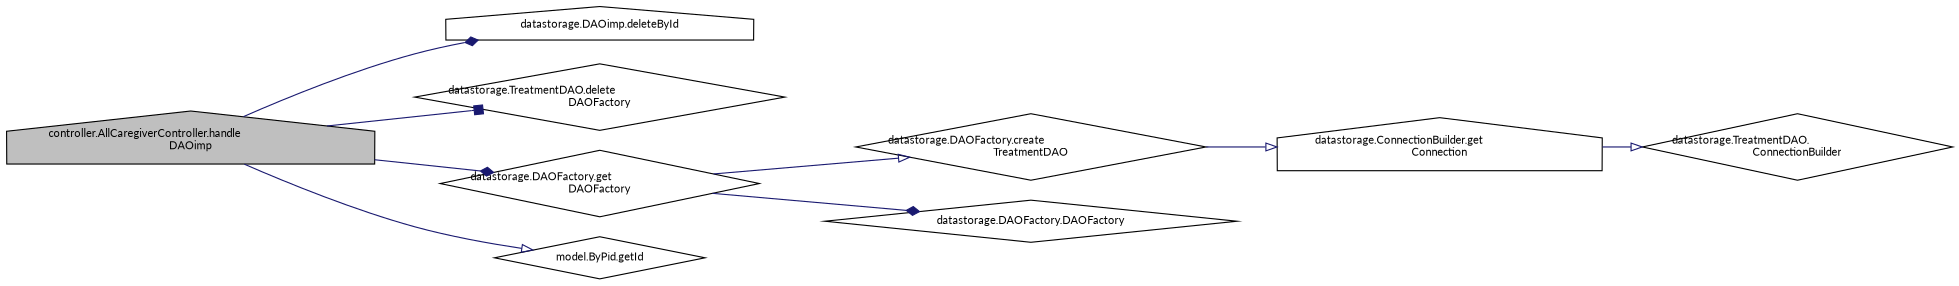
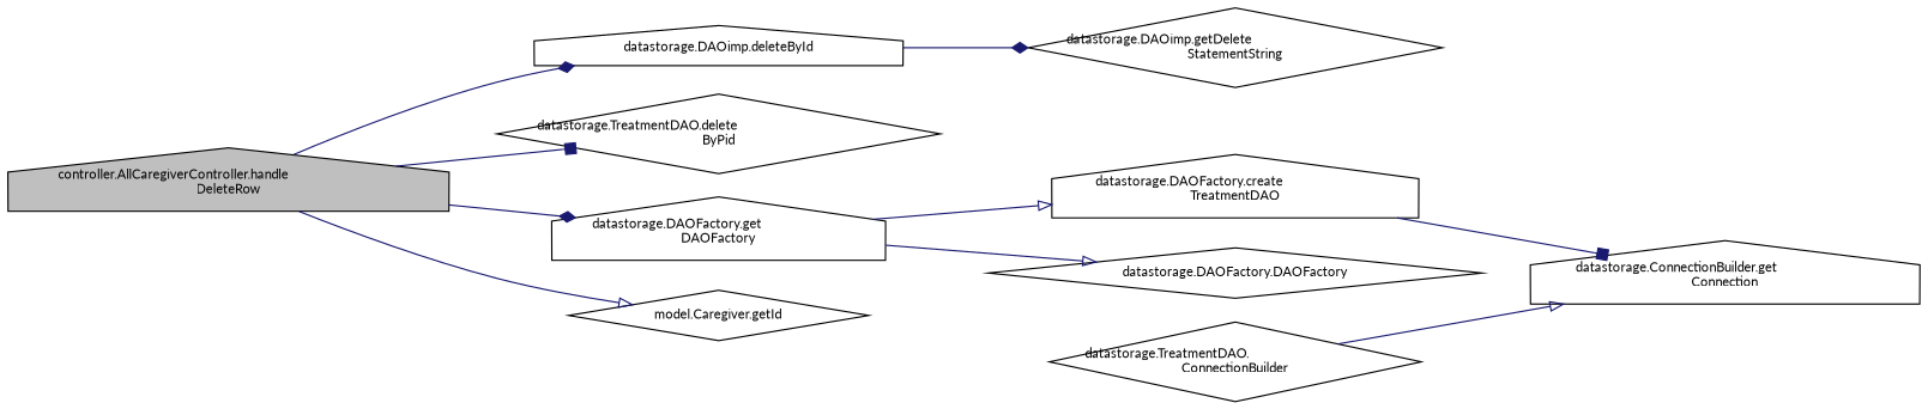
  digraph {
    fontname=Lato
    rankdir=LR
    node [color=black fillcolor=white fontname=Lato fontsize=10 shape=diamond style=filled]
    edge [arrowhead=onormal color=midnightblue fontname=Lato fontsize=10 labelfontname=Helvetica labelfontsize=10 style=solid]
-   n1 [fillcolor=grey75 fontcolor=black height=0.2 label="controller.AllCaregiverController.handle\lDAOimp" shape=house width=0.4]
+   n1 [fillcolor=grey75 fontcolor=black height=0.2 label="controller.AllCaregiverController.handle\lDeleteRow" shape=house width=0.4]
    n2 [height=0.2 label="datastorage.DAOimp.deleteById" shape=house width=0.4]
-   n3 [height=0.2 label="datastorage.TreatmentDAO.delete\lDAOFactory" width=0.4]
-   n4 [height=0.2 label="datastorage.DAOFactory.get\lDAOFactory" width=0.4]
-   n5 [height=0.2 label="model.ByPid.getId" width=0.4]
-   n6 [height=0.2 label="datastorage.DAOFactory.create\lTreatmentDAO" width=0.4]
+   n3 [height=0.2 label="datastorage.TreatmentDAO.delete\lByPid" width=0.4]
+   n4 [height=0.2 label="datastorage.DAOFactory.get\lDAOFactory" shape=house width=0.4]
+   n5 [height=0.2 label="model.Caregiver.getId" width=0.4]
+   n6 [height=0.2 label="datastorage.DAOFactory.create\lTreatmentDAO" shape=house width=0.4]
    n7 [height=0.2 label="datastorage.ConnectionBuilder.get\lConnection" shape=house width=0.4]
+   n8 [height=0.2 label="datastorage.DAOimp.getDelete\lStatementString" width=0.4]
    n9 [height=0.2 label="datastorage.DAOFactory.DAOFactory" width=0.4]
    n10 [height=0.2 label="datastorage.TreatmentDAO.\lConnectionBuilder" width=0.4]
    n1 -> n2 [arrowhead=diamond]
    n1 -> n3 [arrowhead=box]
    n1 -> n4 [arrowhead=diamond]
    n1 -> n5
+   n2 -> n8 [arrowhead=diamond]
    n4 -> n6
-   n4 -> n9 [arrowhead=diamond]
-   n6 -> n7
-   n7 -> n10
+   n4 -> n9
+   n6 -> n7 [arrowhead=box]
+   n10 -> n7
  }
